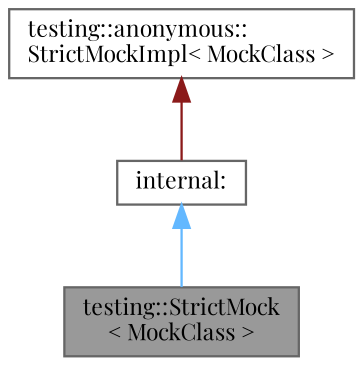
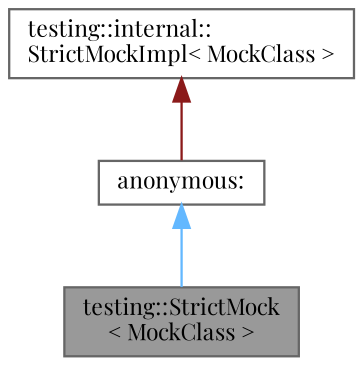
  digraph {
    fontname="Playfair Display"
    node [color=gray40 fillcolor=white fontname="Playfair Display" fontsize=10 shape=box style=filled]
    edge [dir=back fontname="Playfair Display" fontsize=10 labelfontname=Helvetica labelfontsize=10 style=solid]
    n1 [fillcolor=grey60 fontcolor=black height=0.2 label="testing::StrictMock\l\< MockClass \>" width=0.4]
-   n2 [height=0.2 label="testing::anonymous::\lStrictMockImpl\< MockClass \>" width=0.4]
-   n3 [height=0.2 label="internal:" width=0.4]
+   n2 [height=0.2 label="testing::internal::\lStrictMockImpl\< MockClass \>" width=0.4]
+   n3 [height=0.2 label="anonymous:" width=0.4]
    n2 -> n3 [color=firebrick4]
    n3 -> n1 [color=steelblue1]
  }
